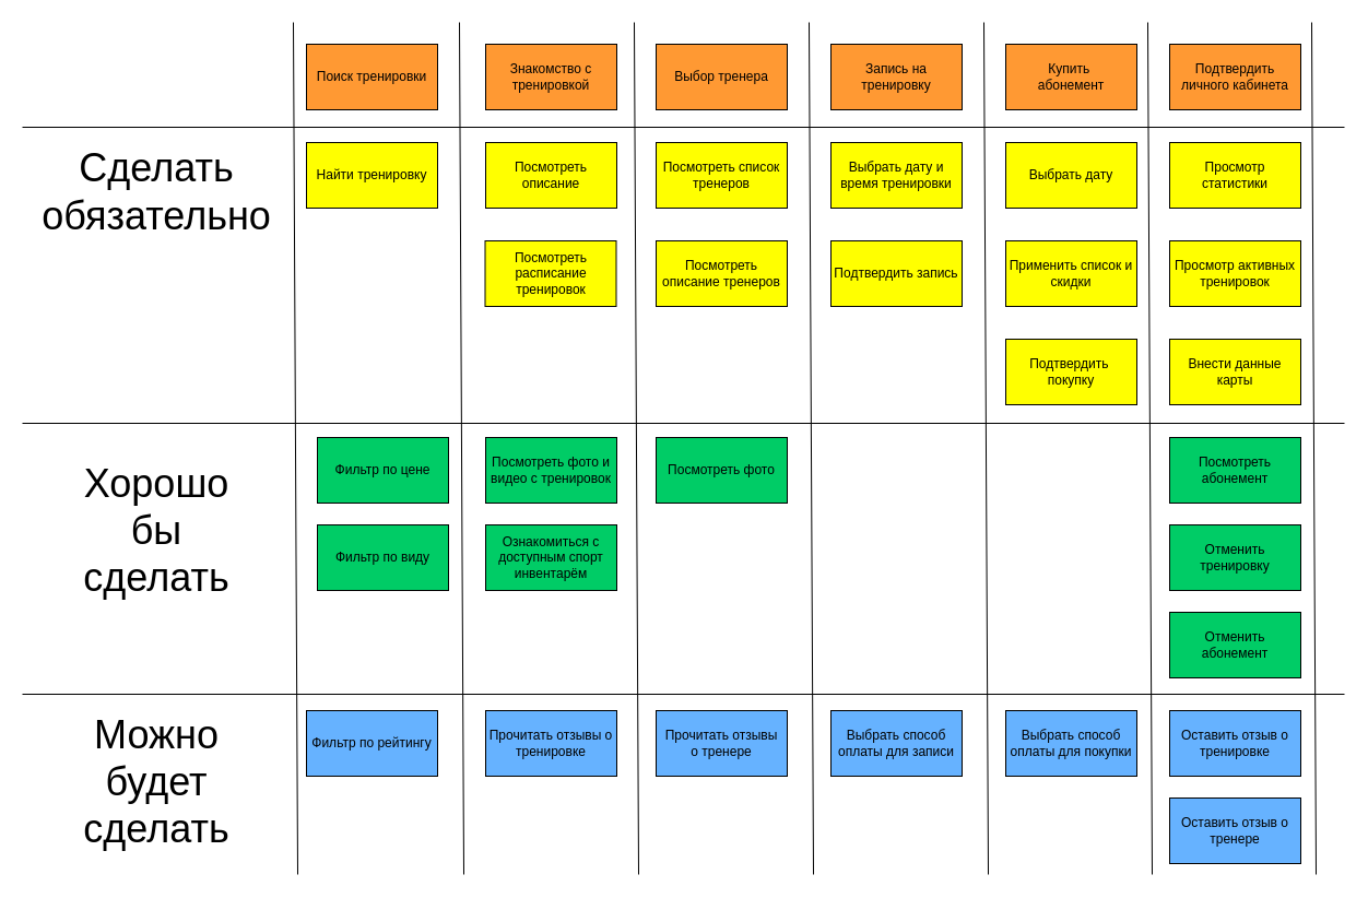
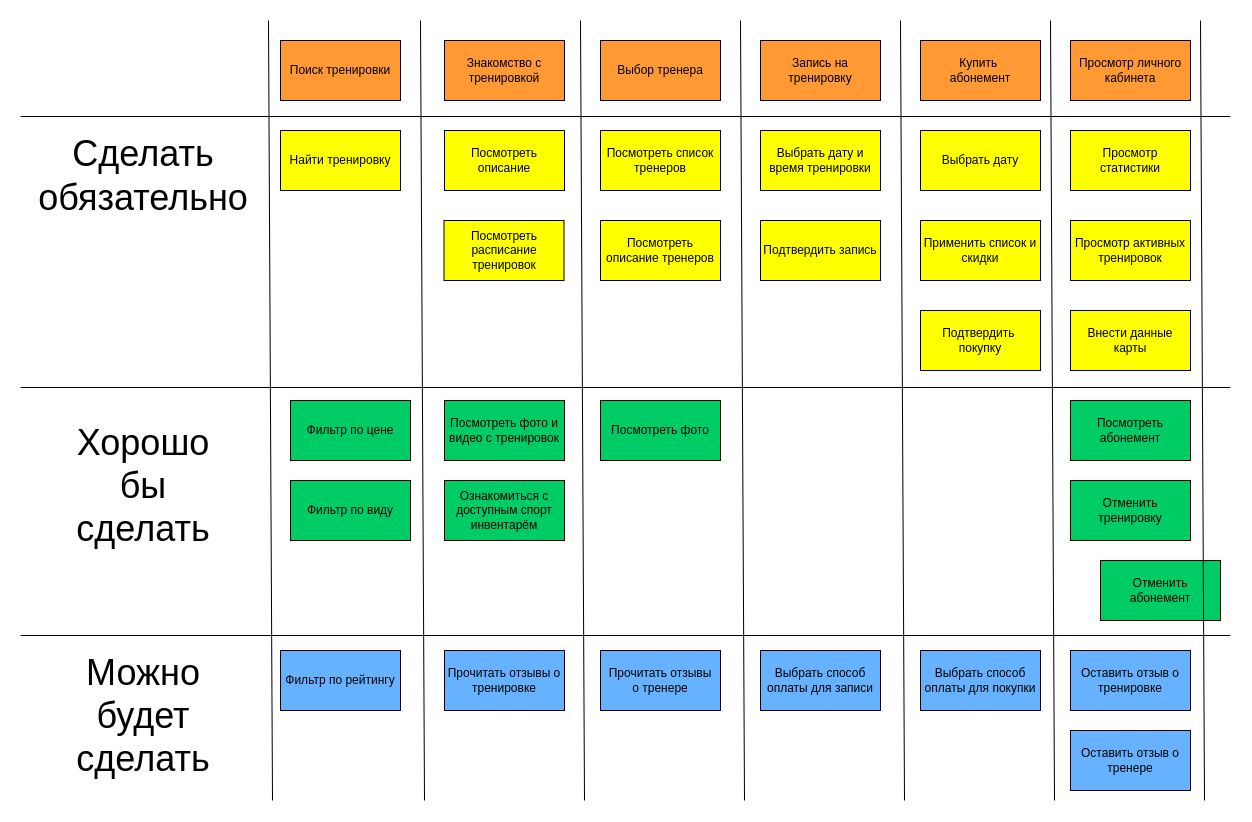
  <mxCell id="0" />
  <mxCell id="1" parent="0" />
  <mxCell id="2" value="Запись на тренировку" style="rounded=0;whiteSpace=wrap;html=1;fillColor=light-dark(#FF9933,var(--ge-dark-color, #121212));" parent="1" vertex="1"><mxGeometry x="760" y="40" width="120" height="60" as="geometry" /></mxCell>
  <mxCell id="3" value="Поиск тренировки" style="rounded=0;whiteSpace=wrap;html=1;fillColor=light-dark(#FF9933,var(--ge-dark-color, #121212));" parent="1" vertex="1"><mxGeometry x="280" y="40" width="120" height="60" as="geometry" /></mxCell>
  <mxCell id="4" value="Знакомство с тренировкой" style="rounded=0;whiteSpace=wrap;html=1;fillColor=light-dark(#FF9933,var(--ge-dark-color, #121212));" parent="1" vertex="1"><mxGeometry x="444" y="40" width="120" height="60" as="geometry" /></mxCell>
  <mxCell id="5" value="Купить&amp;nbsp;&lt;div&gt;абонемент&lt;/div&gt;" style="rounded=0;whiteSpace=wrap;html=1;fillColor=light-dark(#FF9933,var(--ge-dark-color, #121212));" parent="1" vertex="1"><mxGeometry x="920" y="40" width="120" height="60" as="geometry" /></mxCell>
- <mxCell id="6" value="Подтвердить личного кабинета" style="rounded=0;whiteSpace=wrap;html=1;fillColor=light-dark(#FF9933,var(--ge-dark-color, #121212));" parent="1" vertex="1"><mxGeometry x="1070" y="40" width="120" height="60" as="geometry" /></mxCell>
+ <mxCell id="6" value="Просмотр личного кабинета" style="rounded=0;whiteSpace=wrap;html=1;fillColor=light-dark(#FF9933,var(--ge-dark-color, #121212));" parent="1" vertex="1"><mxGeometry x="1070" y="40" width="120" height="60" as="geometry" /></mxCell>
  <mxCell id="7" value="Найти тренировку" style="rounded=0;whiteSpace=wrap;html=1;fillColor=light-dark(#FFFF00,var(--ge-dark-color, #121212));" parent="1" vertex="1"><mxGeometry x="280" y="130" width="120" height="60" as="geometry" /></mxCell>
  <mxCell id="8" value="Фильтр по цене" style="rounded=0;whiteSpace=wrap;html=1;fillColor=light-dark(#00CC66,var(--ge-dark-color, #121212));" parent="1" vertex="1"><mxGeometry x="290" y="400" width="120" height="60" as="geometry" /></mxCell>
  <mxCell id="9" value="Фильтр по виду" style="rounded=0;whiteSpace=wrap;html=1;fillColor=light-dark(#00CC66,var(--ge-dark-color, #121212));" parent="1" vertex="1"><mxGeometry x="290" y="480" width="120" height="60" as="geometry" /></mxCell>
  <mxCell id="10" value="Фильтр по рейтингу" style="rounded=0;whiteSpace=wrap;html=1;fillColor=light-dark(#66B2FF,var(--ge-dark-color, #121212));" parent="1" vertex="1"><mxGeometry x="280" y="650" width="120" height="60" as="geometry" /></mxCell>
  <mxCell id="11" value="Посмотреть описание" style="rounded=0;whiteSpace=wrap;html=1;fillColor=light-dark(#FFFF00,var(--ge-dark-color, #121212));" parent="1" vertex="1"><mxGeometry x="444" y="130" width="120" height="60" as="geometry" /></mxCell>
  <mxCell id="12" value="Выбор тренера" style="rounded=0;whiteSpace=wrap;html=1;fillColor=light-dark(#FF9933,var(--ge-dark-color, #121212));" parent="1" vertex="1"><mxGeometry x="600" y="40" width="120" height="60" as="geometry" /></mxCell>
  <mxCell id="13" value="Прочитать отзывы о тренировке" style="rounded=0;whiteSpace=wrap;html=1;fillColor=light-dark(#66B2FF,var(--ge-dark-color, #121212));" parent="1" vertex="1"><mxGeometry x="444" y="650" width="120" height="60" as="geometry" /></mxCell>
  <mxCell id="14" value="Посмотреть список тренеров" style="rounded=0;whiteSpace=wrap;html=1;fillColor=light-dark(#FFFF00,var(--ge-dark-color, #121212));" parent="1" vertex="1"><mxGeometry x="600" y="130" width="120" height="60" as="geometry" /></mxCell>
  <mxCell id="15" value="Выбрать дату и время тренировки" style="rounded=0;whiteSpace=wrap;html=1;fillColor=light-dark(#FFFF00,var(--ge-dark-color, #121212));" parent="1" vertex="1"><mxGeometry x="760" y="130" width="120" height="60" as="geometry" /></mxCell>
  <mxCell id="16" value="Просмотр статистики" style="rounded=0;whiteSpace=wrap;html=1;fillColor=light-dark(#FFFF00,var(--ge-dark-color, #121212));" parent="1" vertex="1"><mxGeometry x="1070" y="130" width="120" height="60" as="geometry" /></mxCell>
  <mxCell id="17" value="Просмотр активных тренировок" style="rounded=0;whiteSpace=wrap;html=1;fillColor=light-dark(#FFFF00,var(--ge-dark-color, #121212));" parent="1" vertex="1"><mxGeometry x="1070" y="220" width="120" height="60" as="geometry" /></mxCell>
  <mxCell id="18" value="Выбрать дату" style="rounded=0;whiteSpace=wrap;html=1;fillColor=light-dark(#FFFF00,var(--ge-dark-color, #121212));" parent="1" vertex="1"><mxGeometry x="920" y="130" width="120" height="60" as="geometry" /></mxCell>
  <mxCell id="19" value="Выбрать способ оплаты для покупки" style="rounded=0;whiteSpace=wrap;html=1;fillColor=light-dark(#66B2FF,var(--ge-dark-color, #121212));" parent="1" vertex="1"><mxGeometry x="920" y="650" width="120" height="60" as="geometry" /></mxCell>
  <mxCell id="20" value="Внести данные карты" style="rounded=0;whiteSpace=wrap;html=1;fillColor=light-dark(#FFFF00,var(--ge-dark-color, #121212));" parent="1" vertex="1"><mxGeometry x="1070" y="310" width="120" height="60" as="geometry" /></mxCell>
  <mxCell id="21" value="Подтвердить&amp;nbsp; покупку" style="rounded=0;whiteSpace=wrap;html=1;fillColor=light-dark(#FFFF00,var(--ge-dark-color, #121212));" parent="1" vertex="1"><mxGeometry x="920" y="310" width="120" height="60" as="geometry" /></mxCell>
  <mxCell id="22" value="Отменить тренировку" style="rounded=0;whiteSpace=wrap;html=1;fillColor=light-dark(#00CC66,var(--ge-dark-color, #121212));" parent="1" vertex="1"><mxGeometry x="1070" y="480" width="120" height="60" as="geometry" /></mxCell>
  <mxCell id="23" value="Посмотреть абонемент" style="rounded=0;whiteSpace=wrap;html=1;fillColor=light-dark(#00CC66,var(--ge-dark-color, #121212));" parent="1" vertex="1"><mxGeometry x="1070" y="400" width="120" height="60" as="geometry" /></mxCell>
- <mxCell id="24" value="Отменить абонемент" style="rounded=0;whiteSpace=wrap;html=1;fillColor=light-dark(#00CC66,var(--ge-dark-color, #121212));" parent="1" vertex="1"><mxGeometry x="1070" y="560" width="120" height="60" as="geometry" /></mxCell>
+ <mxCell id="24" value="Отменить абонемент" style="rounded=0;whiteSpace=wrap;html=1;fillColor=light-dark(#00CC66,var(--ge-dark-color, #121212));" parent="1" vertex="1"><mxGeometry x="1100" y="560" width="120" height="60" as="geometry" /></mxCell>
  <mxCell id="25" value="Оставить отзыв о тренировке" style="rounded=0;whiteSpace=wrap;html=1;fillColor=light-dark(#66B2FF,var(--ge-dark-color, #121212));" parent="1" vertex="1"><mxGeometry x="1070" y="650" width="120" height="60" as="geometry" /></mxCell>
  <mxCell id="26" value="Оставить отзыв о тренере" style="rounded=0;whiteSpace=wrap;html=1;fillColor=light-dark(#66B2FF,var(--ge-dark-color, #121212));" parent="1" vertex="1"><mxGeometry x="1070" y="730" width="120" height="60" as="geometry" /></mxCell>
  <mxCell id="27" value="Применить список и скидки" style="rounded=0;whiteSpace=wrap;html=1;fillColor=light-dark(#FFFF00,var(--ge-dark-color, #121212));" parent="1" vertex="1"><mxGeometry x="920" y="220" width="120" height="60" as="geometry" /></mxCell>
  <mxCell id="28" value="Выбрать способ оплаты для записи" style="rounded=0;whiteSpace=wrap;html=1;fillColor=light-dark(#66B2FF,var(--ge-dark-color, #121212));" parent="1" vertex="1"><mxGeometry x="760" y="650" width="120" height="60" as="geometry" /></mxCell>
  <mxCell id="29" value="Подтвердить запись" style="rounded=0;whiteSpace=wrap;html=1;fillColor=light-dark(#FFFF00,var(--ge-dark-color, #121212));" parent="1" vertex="1"><mxGeometry x="760" y="220" width="120" height="60" as="geometry" /></mxCell>
  <mxCell id="30" value="Посмотреть фото" style="rounded=0;whiteSpace=wrap;html=1;fillColor=light-dark(#00CC66,var(--ge-dark-color, #121212));" parent="1" vertex="1"><mxGeometry x="600" y="400" width="120" height="60" as="geometry" /></mxCell>
  <mxCell id="31" value="Посмотреть фото и видео с тренировок" style="rounded=0;whiteSpace=wrap;html=1;fillColor=light-dark(#00CC66,var(--ge-dark-color, #121212));" parent="1" vertex="1"><mxGeometry x="444" y="400" width="120" height="60" as="geometry" /></mxCell>
  <mxCell id="32" value="Посмотреть расписание тренировок" style="rounded=0;whiteSpace=wrap;html=1;fillColor=light-dark(#FFFF00,var(--ge-dark-color, #121212));" parent="1" vertex="1"><mxGeometry x="443.5" y="220" width="120" height="60" as="geometry" /></mxCell>
  <mxCell id="33" value="Ознакомиться с доступным спорт инвентарём" style="rounded=0;whiteSpace=wrap;html=1;fillColor=light-dark(#00CC66,var(--ge-dark-color, #121212));" parent="1" vertex="1"><mxGeometry x="444" y="480" width="120" height="60" as="geometry" /></mxCell>
  <mxCell id="34" value="Посмотреть описание тренеров" style="rounded=0;whiteSpace=wrap;html=1;fillColor=light-dark(#FFFF00,var(--ge-dark-color, #121212));" parent="1" vertex="1"><mxGeometry x="600" y="220" width="120" height="60" as="geometry" /></mxCell>
  <mxCell id="35" value="Прочитать отзывы&lt;div&gt;о тренере&lt;/div&gt;" style="rounded=0;whiteSpace=wrap;html=1;fillColor=light-dark(#66B2FF,var(--ge-dark-color, #121212));" parent="1" vertex="1"><mxGeometry x="600" y="650" width="120" height="60" as="geometry" /></mxCell>
  <mxCell id="36" value="" style="endArrow=none;html=1;rounded=0;" edge="1" parent="1"><mxGeometry width="50" height="50" relative="1" as="geometry"><mxPoint x="20" y="116" as="sourcePoint" /><mxPoint x="1230" y="116" as="targetPoint" /></mxGeometry></mxCell>
  <mxCell id="37" value="" style="endArrow=none;html=1;rounded=0;" edge="1" parent="1"><mxGeometry width="50" height="50" relative="1" as="geometry"><mxPoint x="20" y="387" as="sourcePoint" /><mxPoint x="1230" y="387" as="targetPoint" /></mxGeometry></mxCell>
  <mxCell id="38" value="" style="endArrow=none;html=1;rounded=0;" edge="1" parent="1"><mxGeometry width="50" height="50" relative="1" as="geometry"><mxPoint x="20" y="635" as="sourcePoint" /><mxPoint x="1230" y="635" as="targetPoint" /></mxGeometry></mxCell>
  <mxCell id="39" value="&lt;font style=&quot;font-size: 36px;&quot;&gt;Сделать обязательно&lt;/font&gt;" style="text;html=1;align=center;verticalAlign=middle;whiteSpace=wrap;rounded=0;" vertex="1" parent="1"><mxGeometry x="113" y="160" width="60" height="30" as="geometry" /></mxCell>
  <mxCell id="40" value="&lt;font style=&quot;font-size: 36px;&quot;&gt;Хорошо бы сделать&lt;/font&gt;" style="text;html=1;align=center;verticalAlign=middle;whiteSpace=wrap;rounded=0;" vertex="1" parent="1"><mxGeometry x="113" y="470" width="60" height="30" as="geometry" /></mxCell>
  <mxCell id="41" value="&lt;font style=&quot;font-size: 36px;&quot;&gt;Можно будет сделать&lt;/font&gt;" style="text;html=1;align=center;verticalAlign=middle;whiteSpace=wrap;rounded=0;" vertex="1" parent="1"><mxGeometry x="113" y="700" width="60" height="30" as="geometry" /></mxCell>
  <mxCell id="42" value="" style="endArrow=none;html=1;rounded=0;" edge="1" parent="1"><mxGeometry width="50" height="50" relative="1" as="geometry"><mxPoint x="272" y="800" as="sourcePoint" /><mxPoint x="268" y="20" as="targetPoint" /></mxGeometry></mxCell>
  <mxCell id="43" value="" style="endArrow=none;html=1;rounded=0;" edge="1" parent="1"><mxGeometry width="50" height="50" relative="1" as="geometry"><mxPoint x="904" y="800" as="sourcePoint" /><mxPoint x="900" y="20" as="targetPoint" /></mxGeometry></mxCell>
  <mxCell id="44" value="" style="endArrow=none;html=1;rounded=0;" edge="1" parent="1"><mxGeometry width="50" height="50" relative="1" as="geometry"><mxPoint x="744" y="800" as="sourcePoint" /><mxPoint x="740" y="20" as="targetPoint" /></mxGeometry></mxCell>
  <mxCell id="45" value="" style="endArrow=none;html=1;rounded=0;" edge="1" parent="1"><mxGeometry width="50" height="50" relative="1" as="geometry"><mxPoint x="584" y="800" as="sourcePoint" /><mxPoint x="580" y="20" as="targetPoint" /></mxGeometry></mxCell>
  <mxCell id="46" value="" style="endArrow=none;html=1;rounded=0;" edge="1" parent="1"><mxGeometry width="50" height="50" relative="1" as="geometry"><mxPoint x="424" y="800" as="sourcePoint" /><mxPoint x="420" y="20" as="targetPoint" /></mxGeometry></mxCell>
  <mxCell id="47" value="" style="endArrow=none;html=1;rounded=0;" edge="1" parent="1"><mxGeometry width="50" height="50" relative="1" as="geometry"><mxPoint x="1054" y="800" as="sourcePoint" /><mxPoint x="1050" y="20" as="targetPoint" /></mxGeometry></mxCell>
  <mxCell id="48" value="" style="endArrow=none;html=1;rounded=0;" edge="1" parent="1"><mxGeometry width="50" height="50" relative="1" as="geometry"><mxPoint x="1204" y="800" as="sourcePoint" /><mxPoint x="1200" y="20" as="targetPoint" /></mxGeometry></mxCell>
